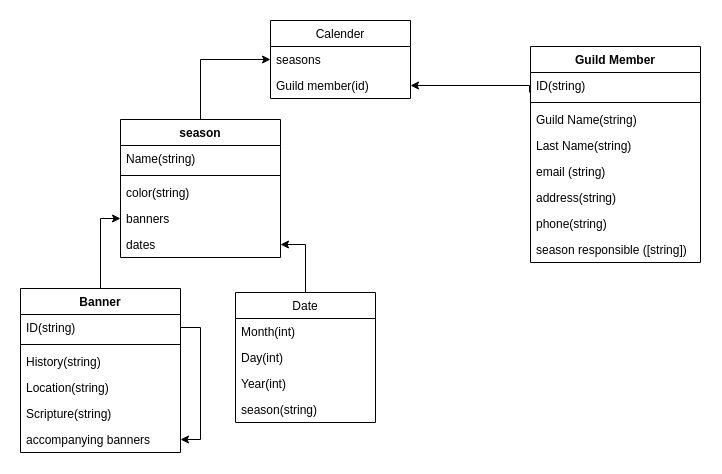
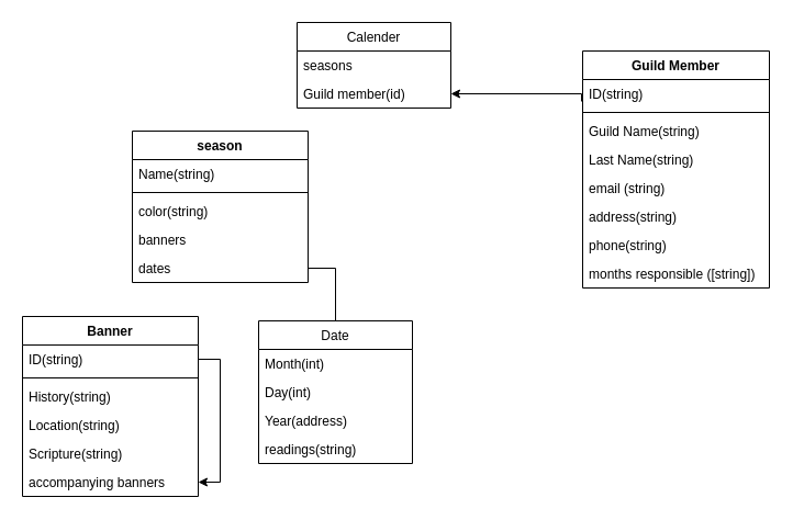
  <mxCell id="0" />
  <mxCell id="1" parent="0" />
- <mxCell id="2" style="edgeStyle=orthogonalEdgeStyle;rounded=0;orthogonalLoop=1;jettySize=auto;html=1;exitX=0.5;exitY=0;exitDx=0;exitDy=0;entryX=0;entryY=0.5;entryDx=0;entryDy=0;" edge="1" parent="1" source="3" target="35"><mxGeometry relative="1" as="geometry" /></mxCell>
  <mxCell id="3" value="Banner" style="swimlane;fontStyle=1;align=center;verticalAlign=top;childLayout=stackLayout;horizontal=1;startSize=26;horizontalStack=0;resizeParent=1;resizeParentMax=0;resizeLast=0;collapsible=1;marginBottom=0;" vertex="1" parent="1"><mxGeometry x="20" y="288" width="160" height="164" as="geometry" /></mxCell>
  <mxCell id="4" style="edgeStyle=orthogonalEdgeStyle;rounded=0;orthogonalLoop=1;jettySize=auto;html=1;exitX=1;exitY=0.5;exitDx=0;exitDy=0;entryX=1;entryY=0.5;entryDx=0;entryDy=0;" edge="1" parent="3" source="5" target="10"><mxGeometry relative="1" as="geometry" /></mxCell>
  <mxCell id="5" value="ID(string)" style="text;strokeColor=none;fillColor=none;align=left;verticalAlign=top;spacingLeft=4;spacingRight=4;overflow=hidden;rotatable=0;points=[[0,0.5],[1,0.5]];portConstraint=eastwest;" vertex="1" parent="3"><mxGeometry y="26" width="160" height="26" as="geometry" /></mxCell>
  <mxCell id="6" value="" style="line;strokeWidth=1;fillColor=none;align=left;verticalAlign=middle;spacingTop=-1;spacingLeft=3;spacingRight=3;rotatable=0;labelPosition=right;points=[];portConstraint=eastwest;" vertex="1" parent="3"><mxGeometry y="52" width="160" height="8" as="geometry" /></mxCell>
  <mxCell id="7" value="History(string)&#10;" style="text;strokeColor=none;fillColor=none;align=left;verticalAlign=top;spacingLeft=4;spacingRight=4;overflow=hidden;rotatable=0;points=[[0,0.5],[1,0.5]];portConstraint=eastwest;" vertex="1" parent="3"><mxGeometry y="60" width="160" height="26" as="geometry" /></mxCell>
  <mxCell id="8" value="Location(string)&#10;" style="text;strokeColor=none;fillColor=none;align=left;verticalAlign=top;spacingLeft=4;spacingRight=4;overflow=hidden;rotatable=0;points=[[0,0.5],[1,0.5]];portConstraint=eastwest;" vertex="1" parent="3"><mxGeometry y="86" width="160" height="26" as="geometry" /></mxCell>
  <mxCell id="9" value="Scripture(string)&#10;" style="text;strokeColor=none;fillColor=none;align=left;verticalAlign=top;spacingLeft=4;spacingRight=4;overflow=hidden;rotatable=0;points=[[0,0.5],[1,0.5]];portConstraint=eastwest;" vertex="1" parent="3"><mxGeometry y="112" width="160" height="26" as="geometry" /></mxCell>
  <mxCell id="10" value="accompanying banners&#10;" style="text;strokeColor=none;fillColor=none;align=left;verticalAlign=top;spacingLeft=4;spacingRight=4;overflow=hidden;rotatable=0;points=[[0,0.5],[1,0.5]];portConstraint=eastwest;" vertex="1" parent="3"><mxGeometry y="138" width="160" height="26" as="geometry" /></mxCell>
  <mxCell id="11" value="Guild Member" style="swimlane;fontStyle=1;align=center;verticalAlign=top;childLayout=stackLayout;horizontal=1;startSize=26;horizontalStack=0;resizeParent=1;resizeParentMax=0;resizeLast=0;collapsible=1;marginBottom=0;" vertex="1" parent="1"><mxGeometry x="530" y="46" width="170" height="216" as="geometry" /></mxCell>
  <mxCell id="12" value="ID(string)" style="text;strokeColor=none;fillColor=none;align=left;verticalAlign=top;spacingLeft=4;spacingRight=4;overflow=hidden;rotatable=0;points=[[0,0.5],[1,0.5]];portConstraint=eastwest;" vertex="1" parent="11"><mxGeometry y="26" width="170" height="26" as="geometry" /></mxCell>
  <mxCell id="13" value="" style="line;strokeWidth=1;fillColor=none;align=left;verticalAlign=middle;spacingTop=-1;spacingLeft=3;spacingRight=3;rotatable=0;labelPosition=right;points=[];portConstraint=eastwest;" vertex="1" parent="11"><mxGeometry y="52" width="170" height="8" as="geometry" /></mxCell>
  <mxCell id="14" value="Guild Name(string)&#10;" style="text;strokeColor=none;fillColor=none;align=left;verticalAlign=top;spacingLeft=4;spacingRight=4;overflow=hidden;rotatable=0;points=[[0,0.5],[1,0.5]];portConstraint=eastwest;" vertex="1" parent="11"><mxGeometry y="60" width="170" height="26" as="geometry" /></mxCell>
  <mxCell id="15" value="Last Name(string)&#10;" style="text;strokeColor=none;fillColor=none;align=left;verticalAlign=top;spacingLeft=4;spacingRight=4;overflow=hidden;rotatable=0;points=[[0,0.5],[1,0.5]];portConstraint=eastwest;" vertex="1" parent="11"><mxGeometry y="86" width="170" height="26" as="geometry" /></mxCell>
  <mxCell id="16" value="email (string)&#10;" style="text;strokeColor=none;fillColor=none;align=left;verticalAlign=top;spacingLeft=4;spacingRight=4;overflow=hidden;rotatable=0;points=[[0,0.5],[1,0.5]];portConstraint=eastwest;" vertex="1" parent="11"><mxGeometry y="112" width="170" height="26" as="geometry" /></mxCell>
  <mxCell id="17" value="address(string)&#10;" style="text;strokeColor=none;fillColor=none;align=left;verticalAlign=top;spacingLeft=4;spacingRight=4;overflow=hidden;rotatable=0;points=[[0,0.5],[1,0.5]];portConstraint=eastwest;" vertex="1" parent="11"><mxGeometry y="138" width="170" height="26" as="geometry" /></mxCell>
  <mxCell id="18" value="phone(string)" style="text;strokeColor=none;fillColor=none;align=left;verticalAlign=top;spacingLeft=4;spacingRight=4;overflow=hidden;rotatable=0;points=[[0,0.5],[1,0.5]];portConstraint=eastwest;" vertex="1" parent="11"><mxGeometry y="164" width="170" height="26" as="geometry" /></mxCell>
- <mxCell id="19" value="season responsible ([string])" style="text;strokeColor=none;fillColor=none;align=left;verticalAlign=top;spacingLeft=4;spacingRight=4;overflow=hidden;rotatable=0;points=[[0,0.5],[1,0.5]];portConstraint=eastwest;" vertex="1" parent="11"><mxGeometry y="190" width="170" height="26" as="geometry" /></mxCell>
+ <mxCell id="19" value="months responsible ([string])" style="text;strokeColor=none;fillColor=none;align=left;verticalAlign=top;spacingLeft=4;spacingRight=4;overflow=hidden;rotatable=0;points=[[0,0.5],[1,0.5]];portConstraint=eastwest;" vertex="1" parent="11"><mxGeometry y="190" width="170" height="26" as="geometry" /></mxCell>
  <mxCell id="20" value="Calender" style="swimlane;fontStyle=0;childLayout=stackLayout;horizontal=1;startSize=26;fillColor=none;horizontalStack=0;resizeParent=1;resizeParentMax=0;resizeLast=0;collapsible=1;marginBottom=0;" vertex="1" parent="1"><mxGeometry x="270" y="20" width="140" height="78" as="geometry" /></mxCell>
  <mxCell id="21" value="seasons" style="text;strokeColor=none;fillColor=none;align=left;verticalAlign=top;spacingLeft=4;spacingRight=4;overflow=hidden;rotatable=0;points=[[0,0.5],[1,0.5]];portConstraint=eastwest;" vertex="1" parent="20"><mxGeometry y="26" width="140" height="26" as="geometry" /></mxCell>
  <mxCell id="22" value="Guild member(id)" style="text;strokeColor=none;fillColor=none;align=left;verticalAlign=top;spacingLeft=4;spacingRight=4;overflow=hidden;rotatable=0;points=[[0,0.5],[1,0.5]];portConstraint=eastwest;" vertex="1" parent="20"><mxGeometry y="52" width="140" height="26" as="geometry" /></mxCell>
  <mxCell id="23" style="edgeStyle=orthogonalEdgeStyle;rounded=0;orthogonalLoop=1;jettySize=auto;html=1;exitX=-0.006;exitY=0.769;exitDx=0;exitDy=0;entryX=1;entryY=0.5;entryDx=0;entryDy=0;exitPerimeter=0;" edge="1" parent="1" source="12" target="22"><mxGeometry relative="1" as="geometry"><Array as="points"><mxPoint x="529" y="85" /></Array></mxGeometry></mxCell>
- <mxCell id="24" style="edgeStyle=orthogonalEdgeStyle;rounded=0;orthogonalLoop=1;jettySize=auto;html=1;exitX=0.5;exitY=0;exitDx=0;exitDy=0;entryX=1;entryY=0.5;entryDx=0;entryDy=0;" edge="1" parent="1" source="25" target="36"><mxGeometry relative="1" as="geometry" /></mxCell>
+ <mxCell id="24" style="edgeStyle=orthogonalEdgeStyle;rounded=0;orthogonalLoop=1;jettySize=auto;html=1;exitX=0.5;exitY=0;exitDx=0;exitDy=0;entryX=1;entryY=0.5;entryDx=0;entryDy=0;endArrow=none;" edge="1" parent="1" source="25" target="36"><mxGeometry relative="1" as="geometry" /></mxCell>
  <mxCell id="25" value="Date" style="swimlane;fontStyle=0;childLayout=stackLayout;horizontal=1;startSize=26;fillColor=none;horizontalStack=0;resizeParent=1;resizeParentMax=0;resizeLast=0;collapsible=1;marginBottom=0;" vertex="1" parent="1"><mxGeometry x="235" y="292" width="140" height="130" as="geometry" /></mxCell>
  <mxCell id="26" value="Month(int)" style="text;strokeColor=none;fillColor=none;align=left;verticalAlign=top;spacingLeft=4;spacingRight=4;overflow=hidden;rotatable=0;points=[[0,0.5],[1,0.5]];portConstraint=eastwest;" vertex="1" parent="25"><mxGeometry y="26" width="140" height="26" as="geometry" /></mxCell>
  <mxCell id="27" value="Day(int)" style="text;strokeColor=none;fillColor=none;align=left;verticalAlign=top;spacingLeft=4;spacingRight=4;overflow=hidden;rotatable=0;points=[[0,0.5],[1,0.5]];portConstraint=eastwest;" vertex="1" parent="25"><mxGeometry y="52" width="140" height="26" as="geometry" /></mxCell>
- <mxCell id="28" value="Year(int)" style="text;strokeColor=none;fillColor=none;align=left;verticalAlign=top;spacingLeft=4;spacingRight=4;overflow=hidden;rotatable=0;points=[[0,0.5],[1,0.5]];portConstraint=eastwest;" vertex="1" parent="25"><mxGeometry y="78" width="140" height="26" as="geometry" /></mxCell>
- <mxCell id="29" value="season(string)" style="text;strokeColor=none;fillColor=none;align=left;verticalAlign=top;spacingLeft=4;spacingRight=4;overflow=hidden;rotatable=0;points=[[0,0.5],[1,0.5]];portConstraint=eastwest;" vertex="1" parent="25"><mxGeometry y="104" width="140" height="26" as="geometry" /></mxCell>
- <mxCell id="30" style="edgeStyle=orthogonalEdgeStyle;rounded=0;orthogonalLoop=1;jettySize=auto;html=1;exitX=0.5;exitY=0;exitDx=0;exitDy=0;entryX=0;entryY=0.5;entryDx=0;entryDy=0;" edge="1" parent="1" source="31" target="21"><mxGeometry relative="1" as="geometry" /></mxCell>
+ <mxCell id="28" value="Year(address)" style="text;strokeColor=none;fillColor=none;align=left;verticalAlign=top;spacingLeft=4;spacingRight=4;overflow=hidden;rotatable=0;points=[[0,0.5],[1,0.5]];portConstraint=eastwest;" vertex="1" parent="25"><mxGeometry y="78" width="140" height="26" as="geometry" /></mxCell>
+ <mxCell id="29" value="readings(string)" style="text;strokeColor=none;fillColor=none;align=left;verticalAlign=top;spacingLeft=4;spacingRight=4;overflow=hidden;rotatable=0;points=[[0,0.5],[1,0.5]];portConstraint=eastwest;" vertex="1" parent="25"><mxGeometry y="104" width="140" height="26" as="geometry" /></mxCell>
  <mxCell id="31" value="season" style="swimlane;fontStyle=1;align=center;verticalAlign=top;childLayout=stackLayout;horizontal=1;startSize=26;horizontalStack=0;resizeParent=1;resizeParentMax=0;resizeLast=0;collapsible=1;marginBottom=0;" vertex="1" parent="1"><mxGeometry x="120" y="119" width="160" height="138" as="geometry" /></mxCell>
  <mxCell id="32" value="Name(string)" style="text;strokeColor=none;fillColor=none;align=left;verticalAlign=top;spacingLeft=4;spacingRight=4;overflow=hidden;rotatable=0;points=[[0,0.5],[1,0.5]];portConstraint=eastwest;" vertex="1" parent="31"><mxGeometry y="26" width="160" height="26" as="geometry" /></mxCell>
  <mxCell id="33" value="" style="line;strokeWidth=1;fillColor=none;align=left;verticalAlign=middle;spacingTop=-1;spacingLeft=3;spacingRight=3;rotatable=0;labelPosition=right;points=[];portConstraint=eastwest;" vertex="1" parent="31"><mxGeometry y="52" width="160" height="8" as="geometry" /></mxCell>
  <mxCell id="34" value="color(string)" style="text;strokeColor=none;fillColor=none;align=left;verticalAlign=top;spacingLeft=4;spacingRight=4;overflow=hidden;rotatable=0;points=[[0,0.5],[1,0.5]];portConstraint=eastwest;" vertex="1" parent="31"><mxGeometry y="60" width="160" height="26" as="geometry" /></mxCell>
  <mxCell id="35" value="banners" style="text;strokeColor=none;fillColor=none;align=left;verticalAlign=top;spacingLeft=4;spacingRight=4;overflow=hidden;rotatable=0;points=[[0,0.5],[1,0.5]];portConstraint=eastwest;" vertex="1" parent="31"><mxGeometry y="86" width="160" height="26" as="geometry" /></mxCell>
  <mxCell id="36" value="dates" style="text;strokeColor=none;fillColor=none;align=left;verticalAlign=top;spacingLeft=4;spacingRight=4;overflow=hidden;rotatable=0;points=[[0,0.5],[1,0.5]];portConstraint=eastwest;" vertex="1" parent="31"><mxGeometry y="112" width="160" height="26" as="geometry" /></mxCell>
